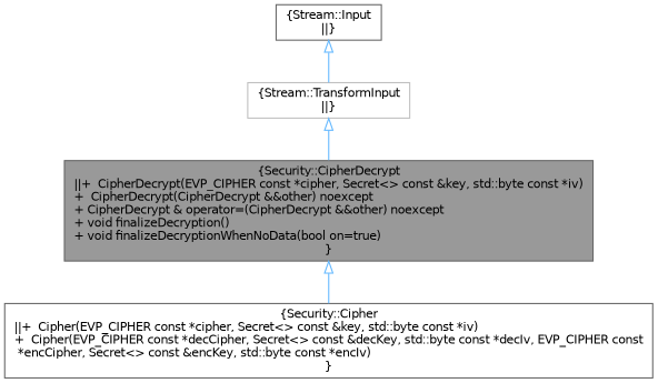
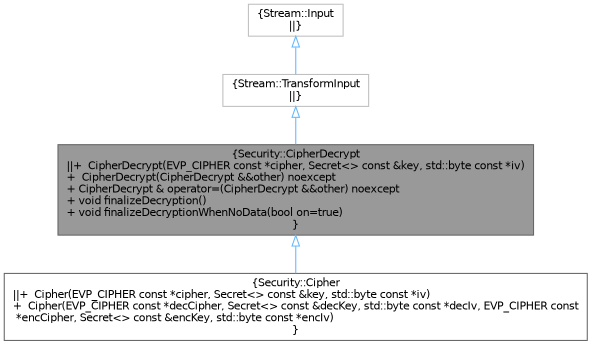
  digraph {
    node [color=gray40 fillcolor=white fontname=Helvetica fontsize=10 shape=box style=filled]
    edge [arrowtail=onormal color=steelblue1 dir=back fontname=Helvetica fontsize=10 labelfontname=Helvetica labelfontsize=10 style=solid]
    n1 [fillcolor=grey60 fontcolor=black height=0.2 label="{Security::CipherDecrypt\n||+  CipherDecrypt(EVP_CIPHER const *cipher, Secret\<\> const &key, std::byte const *iv)\l+  CipherDecrypt(CipherDecrypt &&other) noexcept\l+ CipherDecrypt & operator=(CipherDecrypt &&other) noexcept\l+ void finalizeDecryption()\l+ void finalizeDecryptionWhenNoData(bool on=true)\l}" width=0.4]
    n2 [height=0.2 label="{Security::Cipher\n||+  Cipher(EVP_CIPHER const *cipher, Secret\<\> const &key, std::byte const *iv)\l+  Cipher(EVP_CIPHER const *decCipher, Secret\<\> const &decKey, std::byte const *decIv, EVP_CIPHER const\l *encCipher, Secret\<\> const &encKey, std::byte const *encIv)\l}" width=0.4]
    n3 [color=grey75 height=0.2 label="{Stream::TransformInput\n||}" width=0.4]
-   n4 [height=0.2 label="{Stream::Input\n||}" width=0.4]
+   n4 [color=grey75 height=0.2 label="{Stream::Input\n||}" width=0.4]
    n1 -> n2
    n3 -> n1
    n4 -> n3
  }
